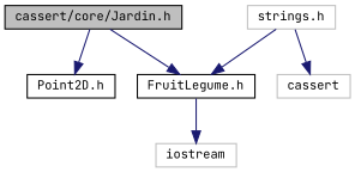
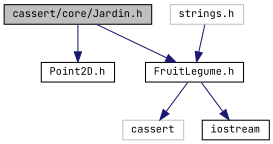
  digraph {
    fontname="JetBrains Mono"
    node [color=black fillcolor=white fontname="JetBrains Mono" fontsize=10 shape=record style=filled]
    edge [color=midnightblue fontname="JetBrains Mono" fontsize=10 labelfontname=Helvetica labelfontsize=10 style=solid]
    n1 [fillcolor=grey75 fontcolor=black height=0.2 label="cassert/core/Jardin.h" width=0.4]
    n2 [height=0.2 label="Point2D.h" width=0.4]
    n3 [height=0.2 label="FruitLegume.h" width=0.4]
    n4 [color=grey75 height=0.2 label=cassert width=0.4]
-   n5 [color=grey75 height=0.2 label=iostream width=0.4]
+   n5 [height=0.2 label=iostream width=0.4]
    n6 [color=grey75 height=0.2 label="strings.h" width=0.4]
    n1 -> n2
    n1 -> n3
-   n6 -> n4
+   n3 -> n4
    n3 -> n5
    n6 -> n3
  }
